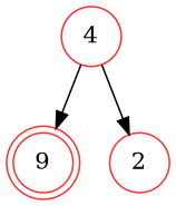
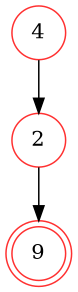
  digraph {
    node [color=firebrick1 shape=circle]
    n1 [label=9 shape=doublecircle]
    4
    2
    4 -> 2
-   4 -> n1
+   2 -> n1
  }
